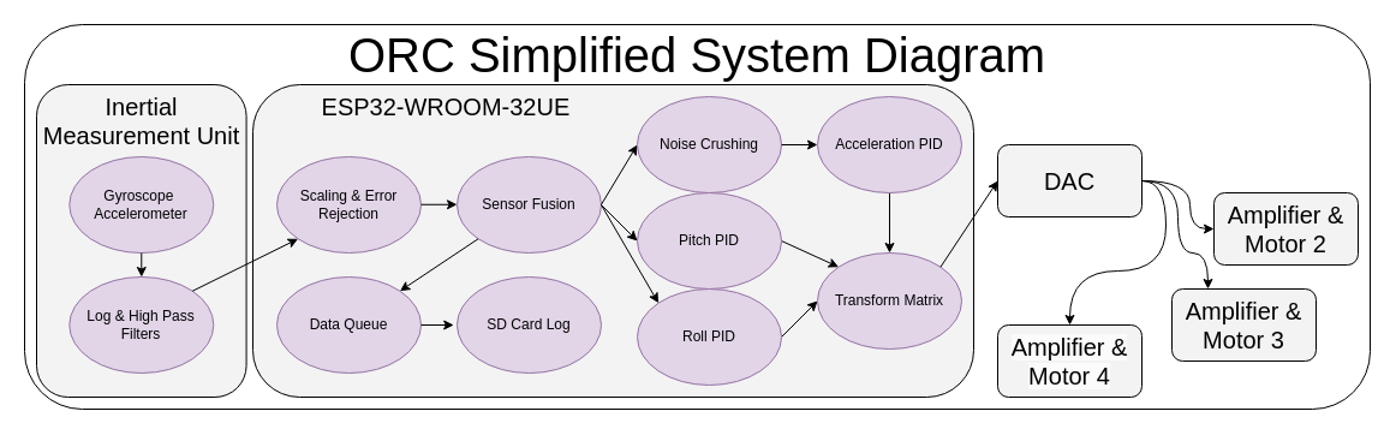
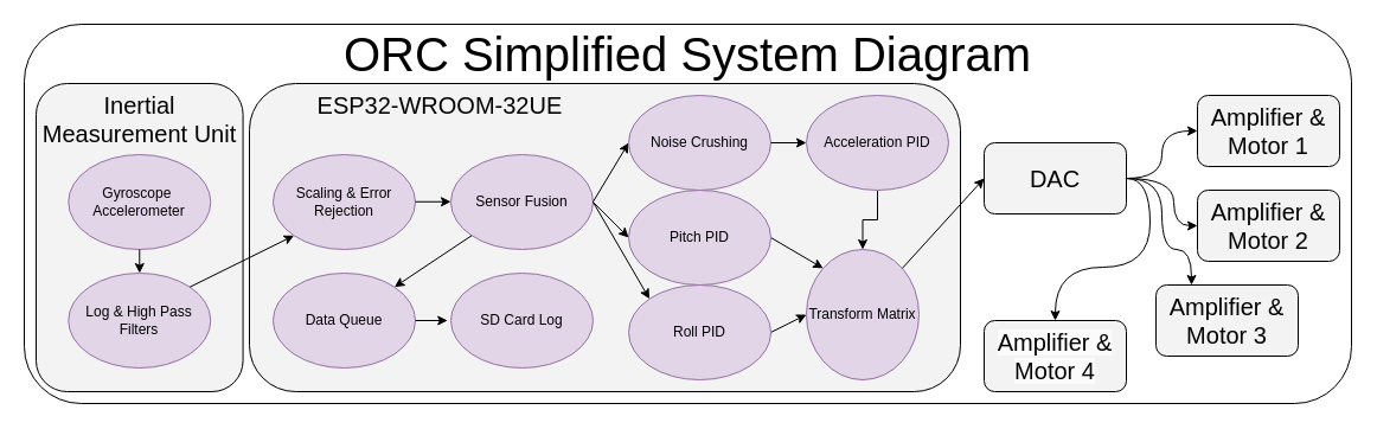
  <mxCell id="0" />
  <mxCell id="1" parent="0" />
  <mxCell id="2" value="" style="rounded=1;whiteSpace=wrap;html=1;" vertex="1" parent="1"><mxGeometry x="20" y="20" width="1120" height="320" as="geometry" /></mxCell>
  <mxCell id="3" value="&lt;font style=&quot;font-size: 20px;&quot;&gt;&amp;nbsp; &amp;nbsp; &amp;nbsp; &amp;nbsp; &amp;nbsp; ESP32-WROOM-32UE&lt;/font&gt;" style="rounded=1;whiteSpace=wrap;html=1;verticalAlign=top;align=left;fillColor=#F3F3F3;" vertex="1" parent="1"><mxGeometry x="210" y="70" width="600" height="260" as="geometry" /></mxCell>
  <mxCell id="4" value="&lt;font style=&quot;font-size: 20px;&quot;&gt;Inertial Measurement Unit&lt;/font&gt;" style="rounded=1;whiteSpace=wrap;html=1;verticalAlign=top;fillColor=#F3F3F3;" vertex="1" parent="1"><mxGeometry x="30" y="70" width="174.58" height="260" as="geometry" /></mxCell>
  <mxCell id="5" value="Gyroscope&amp;nbsp;&lt;div&gt;Accelerometer&lt;/div&gt;" style="ellipse;whiteSpace=wrap;html=1;fillColor=#e1d5e7;strokeColor=#9673a6;" vertex="1" parent="1"><mxGeometry x="57.29" y="130" width="120" height="80" as="geometry" /></mxCell>
  <mxCell id="6" value="Log &amp;amp; High Pass Filters" style="ellipse;whiteSpace=wrap;html=1;fillColor=#e1d5e7;strokeColor=#9673a6;" vertex="1" parent="1"><mxGeometry x="57.29" y="230" width="120" height="80" as="geometry" /></mxCell>
  <mxCell id="7" value="" style="endArrow=classic;html=1;rounded=0;exitX=0.5;exitY=1;exitDx=0;exitDy=0;entryX=0.5;entryY=0;entryDx=0;entryDy=0;" edge="1" parent="1" source="5" target="6"><mxGeometry width="50" height="50" relative="1" as="geometry"><mxPoint x="234.58" y="130" as="sourcePoint" /><mxPoint x="284.58" y="80" as="targetPoint" /></mxGeometry></mxCell>
  <mxCell id="8" value="" style="endArrow=classic;html=1;rounded=0;exitX=1;exitY=0;exitDx=0;exitDy=0;entryX=0;entryY=1;entryDx=0;entryDy=0;align=right;" edge="1" parent="1" source="6" target="9"><mxGeometry width="50" height="50" relative="1" as="geometry"><mxPoint x="130" y="169.83" as="sourcePoint" /><mxPoint x="210" y="169.83" as="targetPoint" /></mxGeometry></mxCell>
  <mxCell id="9" value="Scaling &amp;amp; Error Rejection" style="ellipse;whiteSpace=wrap;html=1;fillColor=#e1d5e7;strokeColor=#9673a6;" vertex="1" parent="1"><mxGeometry x="230" y="130" width="120" height="80" as="geometry" /></mxCell>
  <mxCell id="10" value="Sensor Fusion" style="ellipse;whiteSpace=wrap;html=1;fillColor=#e1d5e7;strokeColor=#9673a6;" vertex="1" parent="1"><mxGeometry x="380" y="130" width="120" height="80" as="geometry" /></mxCell>
  <mxCell id="11" value="Data Queue" style="ellipse;whiteSpace=wrap;html=1;fillColor=#e1d5e7;strokeColor=#9673a6;" vertex="1" parent="1"><mxGeometry x="230" y="230" width="120" height="80" as="geometry" /></mxCell>
  <mxCell id="12" value="" style="endArrow=classic;html=1;rounded=0;exitX=1;exitY=0.5;exitDx=0;exitDy=0;entryX=0;entryY=0.5;entryDx=0;entryDy=0;" edge="1" parent="1"><mxGeometry width="50" height="50" relative="1" as="geometry"><mxPoint x="350" y="169.76" as="sourcePoint" /><mxPoint x="380" y="169.76" as="targetPoint" /></mxGeometry></mxCell>
  <mxCell id="13" value="" style="endArrow=classic;html=1;rounded=0;exitX=1;exitY=0.5;exitDx=0;exitDy=0;entryX=0;entryY=0.5;entryDx=0;entryDy=0;" edge="1" parent="1" target="14"><mxGeometry width="50" height="50" relative="1" as="geometry"><mxPoint x="500" y="169.76" as="sourcePoint" /><mxPoint x="530" y="169.76" as="targetPoint" /></mxGeometry></mxCell>
  <mxCell id="14" value="Noise Crushing" style="ellipse;whiteSpace=wrap;html=1;fillColor=#e1d5e7;strokeColor=#9673a6;" vertex="1" parent="1"><mxGeometry x="530" y="80" width="120" height="80" as="geometry" /></mxCell>
  <mxCell id="15" value="" style="endArrow=classic;html=1;rounded=0;exitX=0;exitY=1;exitDx=0;exitDy=0;entryX=1;entryY=0;entryDx=0;entryDy=0;" edge="1" parent="1" source="10" target="11"><mxGeometry width="50" height="50" relative="1" as="geometry"><mxPoint x="390" y="150" as="sourcePoint" /><mxPoint x="440" y="100" as="targetPoint" /></mxGeometry></mxCell>
  <mxCell id="16" value="SD Card Log" style="ellipse;whiteSpace=wrap;html=1;fillColor=#e1d5e7;strokeColor=#9673a6;" vertex="1" parent="1"><mxGeometry x="380" y="230" width="120" height="80" as="geometry" /></mxCell>
  <mxCell id="17" style="edgeStyle=orthogonalEdgeStyle;rounded=0;orthogonalLoop=1;jettySize=auto;html=1;exitX=1;exitY=0.5;exitDx=0;exitDy=0;entryX=-0.023;entryY=0.496;entryDx=0;entryDy=0;entryPerimeter=0;" edge="1" parent="1" source="11" target="16"><mxGeometry relative="1" as="geometry" /></mxCell>
  <mxCell id="18" style="edgeStyle=orthogonalEdgeStyle;rounded=0;orthogonalLoop=1;jettySize=auto;html=1;entryX=0.5;entryY=0;entryDx=0;entryDy=0;" edge="1" parent="1" source="19" target="24"><mxGeometry relative="1" as="geometry" /></mxCell>
  <mxCell id="19" value="Acceleration PID" style="ellipse;whiteSpace=wrap;html=1;fillColor=#e1d5e7;strokeColor=#9673a6;" vertex="1" parent="1"><mxGeometry x="680" y="80" width="120" height="80" as="geometry" /></mxCell>
  <mxCell id="20" style="rounded=0;orthogonalLoop=1;jettySize=auto;html=1;exitX=1;exitY=0.5;exitDx=0;exitDy=0;entryX=0;entryY=0;entryDx=0;entryDy=0;" edge="1" parent="1" source="21" target="24"><mxGeometry relative="1" as="geometry" /></mxCell>
  <mxCell id="21" value="Pitch PID" style="ellipse;whiteSpace=wrap;html=1;fillColor=#e1d5e7;strokeColor=#9673a6;" vertex="1" parent="1"><mxGeometry x="530" y="160" width="120" height="80" as="geometry" /></mxCell>
  <mxCell id="22" style="rounded=0;orthogonalLoop=1;jettySize=auto;html=1;entryX=0;entryY=0.5;entryDx=0;entryDy=0;exitX=1;exitY=0.5;exitDx=0;exitDy=0;" edge="1" parent="1" source="23" target="24"><mxGeometry relative="1" as="geometry" /></mxCell>
  <mxCell id="23" value="Roll PID" style="ellipse;whiteSpace=wrap;html=1;fillColor=#e1d5e7;strokeColor=#9673a6;" vertex="1" parent="1"><mxGeometry x="530" y="240" width="120" height="80" as="geometry" /></mxCell>
- <mxCell id="24" value="Transform Matrix" style="ellipse;whiteSpace=wrap;html=1;fillColor=#e1d5e7;strokeColor=#9673a6;" vertex="1" parent="1"><mxGeometry x="680" y="210" width="120" height="80" as="geometry" /></mxCell>
+ <mxCell id="24" value="Transform Matrix" style="ellipse;whiteSpace=wrap;html=1;fillColor=#e1d5e7;strokeColor=#9673a6;" vertex="1" parent="1"><mxGeometry x="680" y="210" width="95" height="110" as="geometry" /></mxCell>
+ <mxCell id="25" style="edgeStyle=orthogonalEdgeStyle;rounded=0;orthogonalLoop=1;jettySize=auto;html=1;exitX=1;exitY=0.5;exitDx=0;exitDy=0;entryX=0;entryY=0.5;entryDx=0;entryDy=0;curved=1;" edge="1" parent="1" source="26" target="27"><mxGeometry relative="1" as="geometry" /></mxCell>
  <mxCell id="26" value="&lt;font style=&quot;font-size: 20px;&quot;&gt;DAC&lt;/font&gt;" style="rounded=1;whiteSpace=wrap;html=1;fillColor=#F3F3F3;" vertex="1" parent="1"><mxGeometry x="830" y="120" width="120" height="60" as="geometry" /></mxCell>
+ <mxCell id="27" value="&lt;font style=&quot;font-size: 20px;&quot;&gt;Amplifier &amp;amp; Motor 1&lt;/font&gt;" style="rounded=1;whiteSpace=wrap;html=1;fillColor=#F3F3F3;" vertex="1" parent="1"><mxGeometry x="1010" y="80" width="120" height="60" as="geometry" /></mxCell>
  <mxCell id="28" value="&lt;font style=&quot;font-size: 20px;&quot;&gt;Amplifier &amp;amp; Motor 2&lt;/font&gt;" style="rounded=1;whiteSpace=wrap;html=1;fillColor=#F3F3F3;" vertex="1" parent="1"><mxGeometry x="1010" y="160" width="120" height="60" as="geometry" /></mxCell>
  <mxCell id="29" value="&lt;font style=&quot;font-size: 20px;&quot;&gt;Amplifier &amp;amp; Motor 3&lt;/font&gt;" style="rounded=1;whiteSpace=wrap;html=1;fillColor=#F3F3F3;" vertex="1" parent="1"><mxGeometry x="975" y="240" width="120" height="60" as="geometry" /></mxCell>
  <mxCell id="30" value="&lt;font style=&quot;font-size: 20px;&quot;&gt;&lt;span style=&quot;color: rgb(0, 0, 0); font-family: Helvetica; font-style: normal; font-variant-ligatures: normal; font-variant-caps: normal; font-weight: 400; letter-spacing: normal; orphans: 2; text-align: center; text-indent: 0px; text-transform: none; widows: 2; word-spacing: 0px; -webkit-text-stroke-width: 0px; white-space: normal; background-color: rgb(251, 251, 251); text-decoration-thickness: initial; text-decoration-style: initial; text-decoration-color: initial; float: none; display: inline !important;&quot;&gt;Amplifier &amp;amp; Motor 4&lt;/span&gt;&lt;br&gt;&lt;/font&gt;" style="rounded=1;whiteSpace=wrap;html=1;fillColor=#F3F3F3;" vertex="1" parent="1"><mxGeometry x="830" y="270" width="120" height="60" as="geometry" /></mxCell>
  <mxCell id="31" style="edgeStyle=orthogonalEdgeStyle;rounded=0;orthogonalLoop=1;jettySize=auto;html=1;exitX=1;exitY=0.5;exitDx=0;exitDy=0;entryX=0;entryY=0.5;entryDx=0;entryDy=0;curved=1;" edge="1" parent="1" source="26" target="28"><mxGeometry relative="1" as="geometry"><mxPoint x="1020" y="210" as="sourcePoint" /><mxPoint x="1100" y="120" as="targetPoint" /><Array as="points"><mxPoint x="990" y="150" /><mxPoint x="990" y="190" /></Array></mxGeometry></mxCell>
  <mxCell id="32" style="edgeStyle=orthogonalEdgeStyle;rounded=0;orthogonalLoop=1;jettySize=auto;html=1;exitX=1;exitY=0.5;exitDx=0;exitDy=0;entryX=0.25;entryY=0;entryDx=0;entryDy=0;curved=1;" edge="1" parent="1" source="26" target="29"><mxGeometry relative="1" as="geometry"><mxPoint x="1020" y="210" as="sourcePoint" /><mxPoint x="1100" y="180" as="targetPoint" /><Array as="points"><mxPoint x="980" y="150" /><mxPoint x="980" y="210" /><mxPoint x="1005" y="210" /></Array></mxGeometry></mxCell>
  <mxCell id="33" style="edgeStyle=orthogonalEdgeStyle;rounded=0;orthogonalLoop=1;jettySize=auto;html=1;exitX=1;exitY=0.5;exitDx=0;exitDy=0;entryX=0.5;entryY=0;entryDx=0;entryDy=0;curved=1;" edge="1" parent="1" source="26" target="30"><mxGeometry relative="1" as="geometry"><mxPoint x="1030" y="220" as="sourcePoint" /><mxPoint x="1110" y="190" as="targetPoint" /><Array as="points"><mxPoint x="970" y="150" /><mxPoint x="970" y="225" /><mxPoint x="890" y="225" /></Array></mxGeometry></mxCell>
  <mxCell id="34" value="&lt;font style=&quot;font-size: 40px;&quot;&gt;ORC Simplified System Diagram&lt;/font&gt;" style="text;html=1;align=center;verticalAlign=middle;whiteSpace=wrap;rounded=0;" vertex="1" parent="1"><mxGeometry x="200" y="30" width="760" height="30" as="geometry" /></mxCell>
  <mxCell id="35" value="" style="endArrow=classic;html=1;rounded=0;exitX=1;exitY=0;exitDx=0;exitDy=0;entryX=0;entryY=0.5;entryDx=0;entryDy=0;" edge="1" parent="1" source="24" target="26"><mxGeometry width="50" height="50" relative="1" as="geometry"><mxPoint x="830" y="150" as="sourcePoint" /><mxPoint x="880" y="100" as="targetPoint" /></mxGeometry></mxCell>
  <mxCell id="36" value="" style="endArrow=classic;html=1;rounded=0;exitX=1;exitY=0.5;exitDx=0;exitDy=0;entryX=0;entryY=0.5;entryDx=0;entryDy=0;" edge="1" parent="1" source="14" target="19"><mxGeometry width="50" height="50" relative="1" as="geometry"><mxPoint x="670" y="230" as="sourcePoint" /><mxPoint x="720" y="180" as="targetPoint" /></mxGeometry></mxCell>
  <mxCell id="37" value="" style="endArrow=classic;html=1;rounded=0;exitX=1;exitY=0.5;exitDx=0;exitDy=0;entryX=0;entryY=0.5;entryDx=0;entryDy=0;" edge="1" parent="1" source="10" target="21"><mxGeometry width="50" height="50" relative="1" as="geometry"><mxPoint x="670" y="230" as="sourcePoint" /><mxPoint x="720" y="180" as="targetPoint" /></mxGeometry></mxCell>
  <mxCell id="38" value="" style="endArrow=classic;html=1;rounded=0;exitX=1;exitY=0.5;exitDx=0;exitDy=0;entryX=0;entryY=0;entryDx=0;entryDy=0;" edge="1" parent="1" source="10" target="23"><mxGeometry width="50" height="50" relative="1" as="geometry"><mxPoint x="670" y="230" as="sourcePoint" /><mxPoint x="720" y="180" as="targetPoint" /></mxGeometry></mxCell>
